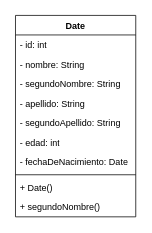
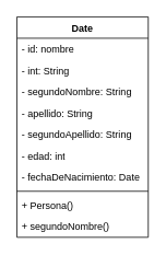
  <mxCell id="0" />
  <mxCell id="1" parent="0" />
  <mxCell id="2" value="Date" style="swimlane;fontStyle=1;align=center;verticalAlign=top;childLayout=stackLayout;horizontal=1;startSize=26;horizontalStack=0;resizeParent=1;resizeParentMax=0;resizeLast=0;collapsible=1;marginBottom=0;whiteSpace=wrap;html=1;" vertex="1" parent="1"><mxGeometry x="20" y="20" width="160" height="268" as="geometry" /></mxCell>
- <mxCell id="3" value="- id: int" style="text;strokeColor=none;fillColor=none;align=left;verticalAlign=top;spacingLeft=4;spacingRight=4;overflow=hidden;rotatable=0;points=[[0,0.5],[1,0.5]];portConstraint=eastwest;whiteSpace=wrap;html=1;" vertex="1" parent="2"><mxGeometry y="26" width="160" height="26" as="geometry" /></mxCell>
- <mxCell id="4" value="- nombre: String" style="text;strokeColor=none;fillColor=none;align=left;verticalAlign=top;spacingLeft=4;spacingRight=4;overflow=hidden;rotatable=0;points=[[0,0.5],[1,0.5]];portConstraint=eastwest;whiteSpace=wrap;html=1;" vertex="1" parent="2"><mxGeometry y="52" width="160" height="26" as="geometry" /></mxCell>
+ <mxCell id="3" value="- id: nombre" style="text;strokeColor=none;fillColor=none;align=left;verticalAlign=top;spacingLeft=4;spacingRight=4;overflow=hidden;rotatable=0;points=[[0,0.5],[1,0.5]];portConstraint=eastwest;whiteSpace=wrap;html=1;" vertex="1" parent="2"><mxGeometry y="26" width="160" height="26" as="geometry" /></mxCell>
+ <mxCell id="4" value="- int: String" style="text;strokeColor=none;fillColor=none;align=left;verticalAlign=top;spacingLeft=4;spacingRight=4;overflow=hidden;rotatable=0;points=[[0,0.5],[1,0.5]];portConstraint=eastwest;whiteSpace=wrap;html=1;" vertex="1" parent="2"><mxGeometry y="52" width="160" height="26" as="geometry" /></mxCell>
  <mxCell id="5" value="- segundoNombre: String" style="text;strokeColor=none;fillColor=none;align=left;verticalAlign=top;spacingLeft=4;spacingRight=4;overflow=hidden;rotatable=0;points=[[0,0.5],[1,0.5]];portConstraint=eastwest;whiteSpace=wrap;html=1;" vertex="1" parent="2"><mxGeometry y="78" width="160" height="26" as="geometry" /></mxCell>
  <mxCell id="6" value="- apellido: String" style="text;strokeColor=none;fillColor=none;align=left;verticalAlign=top;spacingLeft=4;spacingRight=4;overflow=hidden;rotatable=0;points=[[0,0.5],[1,0.5]];portConstraint=eastwest;whiteSpace=wrap;html=1;" vertex="1" parent="2"><mxGeometry y="104" width="160" height="26" as="geometry" /></mxCell>
  <mxCell id="7" value="- segundoApellido: String" style="text;strokeColor=none;fillColor=none;align=left;verticalAlign=top;spacingLeft=4;spacingRight=4;overflow=hidden;rotatable=0;points=[[0,0.5],[1,0.5]];portConstraint=eastwest;whiteSpace=wrap;html=1;" vertex="1" parent="2"><mxGeometry y="130" width="160" height="26" as="geometry" /></mxCell>
  <mxCell id="8" value="- edad: int" style="text;strokeColor=none;fillColor=none;align=left;verticalAlign=top;spacingLeft=4;spacingRight=4;overflow=hidden;rotatable=0;points=[[0,0.5],[1,0.5]];portConstraint=eastwest;whiteSpace=wrap;html=1;" vertex="1" parent="2"><mxGeometry y="156" width="160" height="26" as="geometry" /></mxCell>
  <mxCell id="9" value="- fechaDeNacimiento: Date" style="text;strokeColor=none;fillColor=none;align=left;verticalAlign=top;spacingLeft=4;spacingRight=4;overflow=hidden;rotatable=0;points=[[0,0.5],[1,0.5]];portConstraint=eastwest;whiteSpace=wrap;html=1;" vertex="1" parent="2"><mxGeometry y="182" width="160" height="26" as="geometry" /></mxCell>
  <mxCell id="10" value="" style="line;strokeWidth=1;fillColor=none;align=left;verticalAlign=middle;spacingTop=-1;spacingLeft=3;spacingRight=3;rotatable=0;labelPosition=right;points=[];portConstraint=eastwest;strokeColor=inherit;" vertex="1" parent="2"><mxGeometry y="208" width="160" height="8" as="geometry" /></mxCell>
- <mxCell id="11" value="+ Date()" style="text;strokeColor=none;fillColor=none;align=left;verticalAlign=top;spacingLeft=4;spacingRight=4;overflow=hidden;rotatable=0;points=[[0,0.5],[1,0.5]];portConstraint=eastwest;whiteSpace=wrap;html=1;" vertex="1" parent="2"><mxGeometry y="216" width="160" height="26" as="geometry" /></mxCell>
+ <mxCell id="11" value="+ Persona()" style="text;strokeColor=none;fillColor=none;align=left;verticalAlign=top;spacingLeft=4;spacingRight=4;overflow=hidden;rotatable=0;points=[[0,0.5],[1,0.5]];portConstraint=eastwest;whiteSpace=wrap;html=1;" vertex="1" parent="2"><mxGeometry y="216" width="160" height="26" as="geometry" /></mxCell>
  <mxCell id="12" value="+ segundoNombre()" style="text;strokeColor=none;fillColor=none;align=left;verticalAlign=top;spacingLeft=4;spacingRight=4;overflow=hidden;rotatable=0;points=[[0,0.5],[1,0.5]];portConstraint=eastwest;whiteSpace=wrap;html=1;" vertex="1" parent="2"><mxGeometry y="242" width="160" height="26" as="geometry" /></mxCell>
